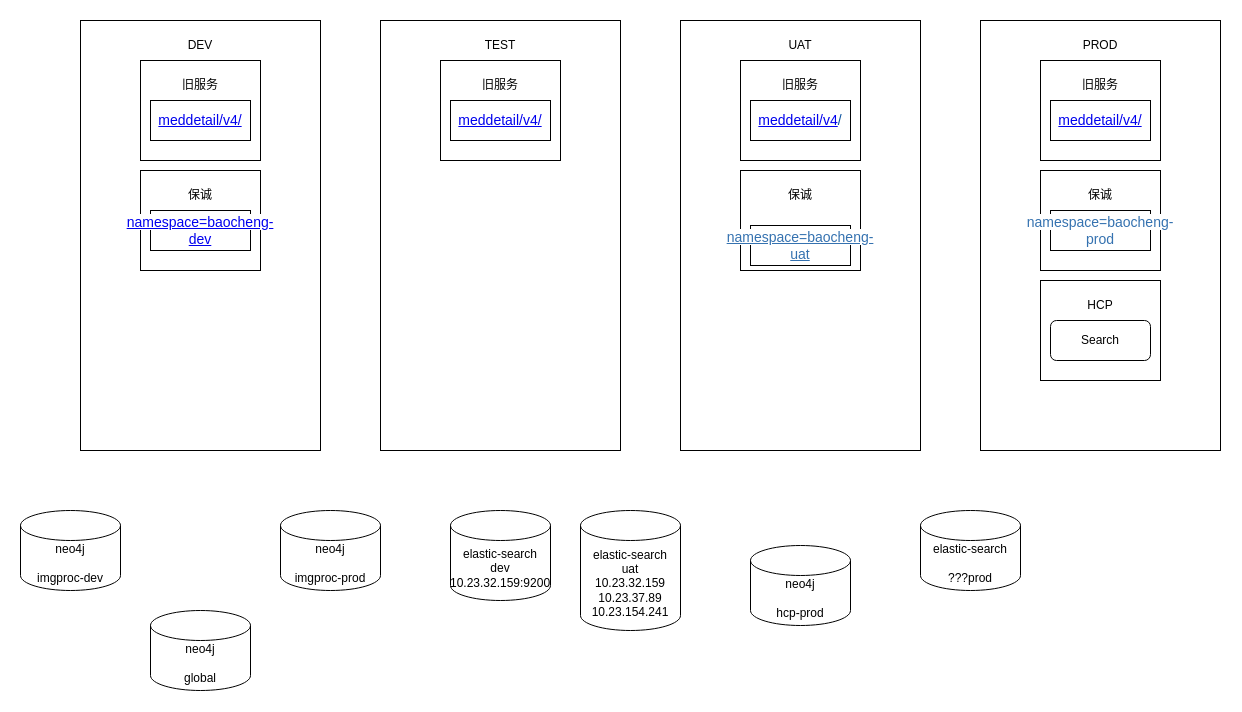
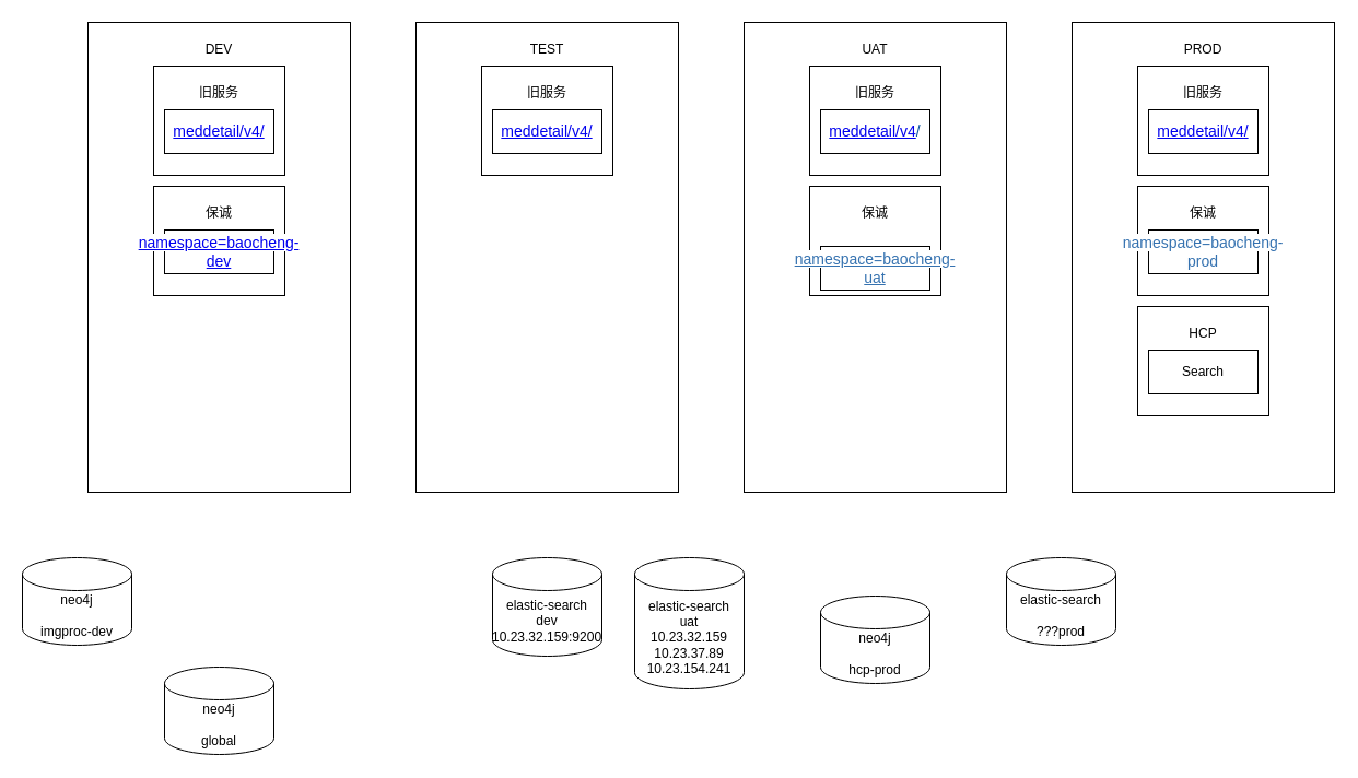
  <mxCell id="0" />
  <mxCell id="1" parent="0" />
  <mxCell id="2" value="neo4j&lt;br&gt;&lt;br&gt;imgproc-dev" style="shape=cylinder3;whiteSpace=wrap;html=1;boundedLbl=1;backgroundOutline=1;size=15;" vertex="1" parent="1"><mxGeometry x="20" y="510" width="100" height="80" as="geometry" /></mxCell>
  <mxCell id="3" value="neo4j&lt;br&gt;&lt;br&gt;hcp-prod" style="shape=cylinder3;whiteSpace=wrap;html=1;boundedLbl=1;backgroundOutline=1;size=15;" vertex="1" parent="1"><mxGeometry x="750" y="545" width="100" height="80" as="geometry" /></mxCell>
  <mxCell id="4" value="elastic-search&lt;br&gt;dev&lt;br&gt;10.23.32.159:9200" style="shape=cylinder3;whiteSpace=wrap;html=1;boundedLbl=1;backgroundOutline=1;size=15;" vertex="1" parent="1"><mxGeometry x="450" y="510" width="100" height="90" as="geometry" /></mxCell>
  <mxCell id="5" value="elastic-search&lt;br&gt;&lt;br&gt;???prod" style="shape=cylinder3;whiteSpace=wrap;html=1;boundedLbl=1;backgroundOutline=1;size=15;" vertex="1" parent="1"><mxGeometry x="920" y="510" width="100" height="80" as="geometry" /></mxCell>
  <mxCell id="6" value="" style="rounded=0;whiteSpace=wrap;html=1;" vertex="1" parent="1"><mxGeometry x="80" y="20" width="240" height="430" as="geometry" /></mxCell>
  <mxCell id="7" value="" style="rounded=0;whiteSpace=wrap;html=1;" vertex="1" parent="1"><mxGeometry x="380" y="20" width="240" height="430" as="geometry" /></mxCell>
  <mxCell id="8" value="DEV" style="text;html=1;strokeColor=none;fillColor=none;align=center;verticalAlign=middle;whiteSpace=wrap;rounded=0;" vertex="1" parent="1"><mxGeometry x="170" y="30" width="60" height="30" as="geometry" /></mxCell>
  <mxCell id="9" value="TEST" style="text;html=1;strokeColor=none;fillColor=none;align=center;verticalAlign=middle;whiteSpace=wrap;rounded=0;" vertex="1" parent="1"><mxGeometry x="470" y="30" width="60" height="30" as="geometry" /></mxCell>
  <mxCell id="10" value="" style="rounded=0;whiteSpace=wrap;html=1;" vertex="1" parent="1"><mxGeometry x="680" y="20" width="240" height="430" as="geometry" /></mxCell>
  <mxCell id="11" value="UAT" style="text;html=1;strokeColor=none;fillColor=none;align=center;verticalAlign=middle;whiteSpace=wrap;rounded=0;" vertex="1" parent="1"><mxGeometry x="770" y="30" width="60" height="30" as="geometry" /></mxCell>
  <mxCell id="12" value="" style="rounded=0;whiteSpace=wrap;html=1;" vertex="1" parent="1"><mxGeometry x="980" y="20" width="240" height="430" as="geometry" /></mxCell>
  <mxCell id="13" value="PROD" style="text;html=1;strokeColor=none;fillColor=none;align=center;verticalAlign=middle;whiteSpace=wrap;rounded=0;" vertex="1" parent="1"><mxGeometry x="1070" y="30" width="60" height="30" as="geometry" /></mxCell>
  <mxCell id="14" value="" style="rounded=0;whiteSpace=wrap;html=1;" vertex="1" parent="1"><mxGeometry x="1040" y="280" width="120" height="100" as="geometry" /></mxCell>
  <mxCell id="15" value="HCP" style="text;html=1;strokeColor=none;fillColor=none;align=center;verticalAlign=middle;whiteSpace=wrap;rounded=0;" vertex="1" parent="1"><mxGeometry x="1070" y="290" width="60" height="30" as="geometry" /></mxCell>
- <mxCell id="16" value="Search" style="whiteSpace=wrap;html=1;rounded=1;" vertex="1" parent="1"><mxGeometry x="1050" y="320" width="100" height="40" as="geometry" /></mxCell>
- <mxCell id="17" value="neo4j&lt;br&gt;&lt;br&gt;imgproc-prod" style="shape=cylinder3;whiteSpace=wrap;html=1;boundedLbl=1;backgroundOutline=1;size=15;" vertex="1" parent="1"><mxGeometry x="280" y="510" width="100" height="80" as="geometry" /></mxCell>
+ <mxCell id="16" value="Search" style="rounded=0;whiteSpace=wrap;html=1;" vertex="1" parent="1"><mxGeometry x="1050" y="320" width="100" height="40" as="geometry" /></mxCell>
  <mxCell id="18" value="neo4j&lt;br&gt;&lt;br&gt;global" style="shape=cylinder3;whiteSpace=wrap;html=1;boundedLbl=1;backgroundOutline=1;size=15;" vertex="1" parent="1"><mxGeometry x="150" y="610" width="100" height="80" as="geometry" /></mxCell>
  <mxCell id="19" value="elastic-search&lt;br&gt;uat&lt;br&gt;10.23.32.159&lt;br&gt;10.23.37.89&lt;br&gt;10.23.154.241" style="shape=cylinder3;whiteSpace=wrap;html=1;boundedLbl=1;backgroundOutline=1;size=15;" vertex="1" parent="1"><mxGeometry x="580" y="510" width="100" height="120" as="geometry" /></mxCell>
  <mxCell id="20" value="" style="rounded=0;whiteSpace=wrap;html=1;" vertex="1" parent="1"><mxGeometry x="140" y="60" width="120" height="100" as="geometry" /></mxCell>
  <mxCell id="21" value="旧服务" style="text;html=1;strokeColor=none;fillColor=none;align=center;verticalAlign=middle;whiteSpace=wrap;rounded=0;" vertex="1" parent="1"><mxGeometry x="170" y="70" width="60" height="30" as="geometry" /></mxCell>
  <mxCell id="22" value="&lt;span style=&quot;text-align: left; color: rgb(10, 82, 159); text-decoration-line: none; font-family: Arial, sans-serif; font-size: 14px; background-color: rgb(255, 255, 255);&quot; class=&quot;s2&quot;&gt;&lt;a href=&quot;https://el-dev.leapstack.cn/meddetail/v4/docs&quot;&gt;meddetail/v4/&lt;/a&gt;&lt;/span&gt;" style="rounded=0;whiteSpace=wrap;html=1;" vertex="1" parent="1"><mxGeometry x="150" y="100" width="100" height="40" as="geometry" /></mxCell>
  <mxCell id="23" value="" style="rounded=0;whiteSpace=wrap;html=1;" vertex="1" parent="1"><mxGeometry x="440" y="60" width="120" height="100" as="geometry" /></mxCell>
  <mxCell id="24" value="旧服务" style="text;html=1;strokeColor=none;fillColor=none;align=center;verticalAlign=middle;whiteSpace=wrap;rounded=0;" vertex="1" parent="1"><mxGeometry x="470" y="70" width="60" height="30" as="geometry" /></mxCell>
  <mxCell id="25" value="&lt;span class=&quot;s2&quot; style=&quot;text-align: left; color: rgb(10, 82, 159); text-decoration-line: none; font-family: Arial, sans-serif; font-size: 14px; background-color: rgb(255, 255, 255);&quot;&gt;&lt;a href=&quot;https://el-dev.leapstack.cn/meddetail/v4/docs&quot;&gt;meddetail/v4/&lt;/a&gt;&lt;/span&gt;" style="rounded=0;whiteSpace=wrap;html=1;" vertex="1" parent="1"><mxGeometry x="450" y="100" width="100" height="40" as="geometry" /></mxCell>
  <mxCell id="26" value="" style="rounded=0;whiteSpace=wrap;html=1;" vertex="1" parent="1"><mxGeometry x="740" y="60" width="120" height="100" as="geometry" /></mxCell>
  <mxCell id="27" value="旧服务" style="text;html=1;strokeColor=none;fillColor=none;align=center;verticalAlign=middle;whiteSpace=wrap;rounded=0;" vertex="1" parent="1"><mxGeometry x="770" y="70" width="60" height="30" as="geometry" /></mxCell>
  <mxCell id="28" value="&lt;span class=&quot;s2&quot; style=&quot;text-align: left; color: rgb(10, 82, 159); text-decoration-line: none; font-family: Arial, sans-serif; font-size: 14px; background-color: rgb(255, 255, 255);&quot;&gt;&lt;a href=&quot;https://el-dev.leapstack.cn/meddetail/v4/docs&quot;&gt;meddetail/v4&lt;/a&gt;/&lt;/span&gt;" style="rounded=0;whiteSpace=wrap;html=1;" vertex="1" parent="1"><mxGeometry x="750" y="100" width="100" height="40" as="geometry" /></mxCell>
  <mxCell id="29" value="" style="rounded=0;whiteSpace=wrap;html=1;" vertex="1" parent="1"><mxGeometry x="1040" y="60" width="120" height="100" as="geometry" /></mxCell>
  <mxCell id="30" value="旧服务" style="text;html=1;strokeColor=none;fillColor=none;align=center;verticalAlign=middle;whiteSpace=wrap;rounded=0;" vertex="1" parent="1"><mxGeometry x="1070" y="70" width="60" height="30" as="geometry" /></mxCell>
  <mxCell id="31" value="&lt;span class=&quot;s2&quot; style=&quot;text-align: left; color: rgb(10, 82, 159); text-decoration-line: none; font-family: Arial, sans-serif; font-size: 14px; background-color: rgb(255, 255, 255);&quot;&gt;&lt;a href=&quot;data:page/id,wBQlwIpfEwQ50Xts0F6V&quot;&gt;meddetail/v4/&lt;/a&gt;&lt;/span&gt;" style="rounded=0;whiteSpace=wrap;html=1;" vertex="1" parent="1"><mxGeometry x="1050" y="100" width="100" height="40" as="geometry" /></mxCell>
  <mxCell id="32" value="" style="rounded=0;whiteSpace=wrap;html=1;" vertex="1" parent="1"><mxGeometry x="1040" y="170" width="120" height="100" as="geometry" /></mxCell>
  <mxCell id="33" value="保诚" style="text;html=1;strokeColor=none;fillColor=none;align=center;verticalAlign=middle;whiteSpace=wrap;rounded=0;" vertex="1" parent="1"><mxGeometry x="1070" y="180" width="60" height="30" as="geometry" /></mxCell>
  <mxCell id="34" value="&lt;a style=&quot;color: rgb(53, 114, 176); text-decoration-line: none; font-family: Arial, sans-serif; font-size: 14px; text-align: start; background-color: rgb(255, 255, 255);&quot; rel=&quot;nofollow&quot; class=&quot;external-link&quot; href=&quot;http://uc-dashboard.internal.leapstack.cn/#/pod?namespace=baocheng-prod&quot;&gt;namespace=baocheng-prod&lt;/a&gt;" style="rounded=0;whiteSpace=wrap;html=1;" vertex="1" parent="1"><mxGeometry x="1050" y="210" width="100" height="40" as="geometry" /></mxCell>
  <mxCell id="35" value="" style="rounded=0;whiteSpace=wrap;html=1;" vertex="1" parent="1"><mxGeometry x="740" y="170" width="120" height="100" as="geometry" /></mxCell>
  <mxCell id="36" value="保诚" style="text;html=1;strokeColor=none;fillColor=none;align=center;verticalAlign=middle;whiteSpace=wrap;rounded=0;" vertex="1" parent="1"><mxGeometry x="770" y="180" width="60" height="30" as="geometry" /></mxCell>
  <mxCell id="37" value="&lt;a style=&quot;color: rgb(53, 114, 176); font-family: Arial, sans-serif; font-size: 14px; text-align: start; background-color: rgb(255, 255, 255);&quot; rel=&quot;nofollow&quot; class=&quot;external-link&quot; href=&quot;http://ci-dashboard.internal.leapstack.cn/#/pod?namespace=baocheng-dev&quot;&gt;namespace=baocheng-uat&lt;/a&gt;" style="rounded=0;whiteSpace=wrap;html=1;" vertex="1" parent="1"><mxGeometry x="750" y="225" width="100" height="40" as="geometry" /></mxCell>
  <mxCell id="38" value="" style="rounded=0;whiteSpace=wrap;html=1;" vertex="1" parent="1"><mxGeometry x="140" y="170" width="120" height="100" as="geometry" /></mxCell>
  <mxCell id="39" value="保诚" style="text;html=1;strokeColor=none;fillColor=none;align=center;verticalAlign=middle;whiteSpace=wrap;rounded=0;" vertex="1" parent="1"><mxGeometry x="170" y="180" width="60" height="30" as="geometry" /></mxCell>
  <mxCell id="40" value="&lt;font face=&quot;Arial, sans-serif&quot; color=&quot;#3572b0&quot;&gt;&lt;span style=&quot;font-size: 14px; text-align: start; background-color: rgb(255, 255, 255);&quot;&gt;&lt;a href=&quot;http://ci-dashboard.internal.leapstack.cn/#/pod?namespace=baocheng-dev&quot;&gt;namespace=baocheng-dev&lt;/a&gt;&lt;/span&gt;&lt;/font&gt;" style="rounded=0;whiteSpace=wrap;html=1;" vertex="1" parent="1"><mxGeometry x="150" y="210" width="100" height="40" as="geometry" /></mxCell>
